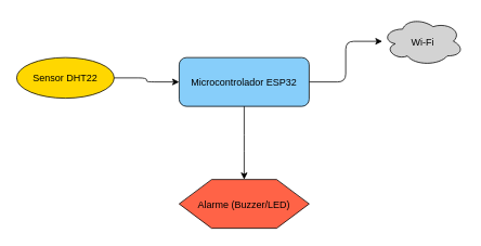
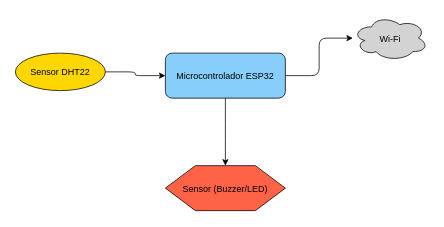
  <mxCell id="0" />
  <mxCell id="1" parent="0" />
  <mxCell id="2" value="Sensor DHT22" style="shape=ellipse;fillColor=#FFD700;strokeColor=#000000;fontSize=12" vertex="1" parent="1"><mxGeometry x="20" y="70" width="120" height="50" as="geometry" /></mxCell>
  <mxCell id="3" value="Microcontrolador ESP32" style="rounded=1;fillColor=#87CEFA;strokeColor=#000000;fontSize=12" vertex="1" parent="1"><mxGeometry x="220" y="70" width="160" height="60" as="geometry" /></mxCell>
  <mxCell id="4" value="Wi-Fi" style="shape=cloud;fillColor=#D3D3D3;strokeColor=#000000;fontSize=12" vertex="1" parent="1"><mxGeometry x="470" y="20" width="100" height="60" as="geometry" /></mxCell>
- <mxCell id="5" value="Alarme (Buzzer/LED)" style="shape=hexagon;fillColor=#FF6347;strokeColor=#000000;fontSize=12" vertex="1" parent="1"><mxGeometry x="220" y="220" width="160" height="60" as="geometry" /></mxCell>
+ <mxCell id="5" value="Sensor (Buzzer/LED)" style="shape=hexagon;fillColor=#FF6347;strokeColor=#000000;fontSize=12" vertex="1" parent="1"><mxGeometry x="220" y="220" width="160" height="60" as="geometry" /></mxCell>
  <mxCell id="6" style="edgeStyle=elbowEdgeStyle;rounded=1;strokeColor=#000000" edge="1" parent="1" source="2" target="3"><mxGeometry relative="1" as="geometry" /></mxCell>
  <mxCell id="7" style="edgeStyle=elbowEdgeStyle;rounded=1;strokeColor=#000000" edge="1" parent="1" source="3" target="4"><mxGeometry relative="1" as="geometry" /></mxCell>
  <mxCell id="8" style="edgeStyle=elbowEdgeStyle;rounded=1;strokeColor=#000000" edge="1" parent="1" source="3" target="5"><mxGeometry relative="1" as="geometry" /></mxCell>
